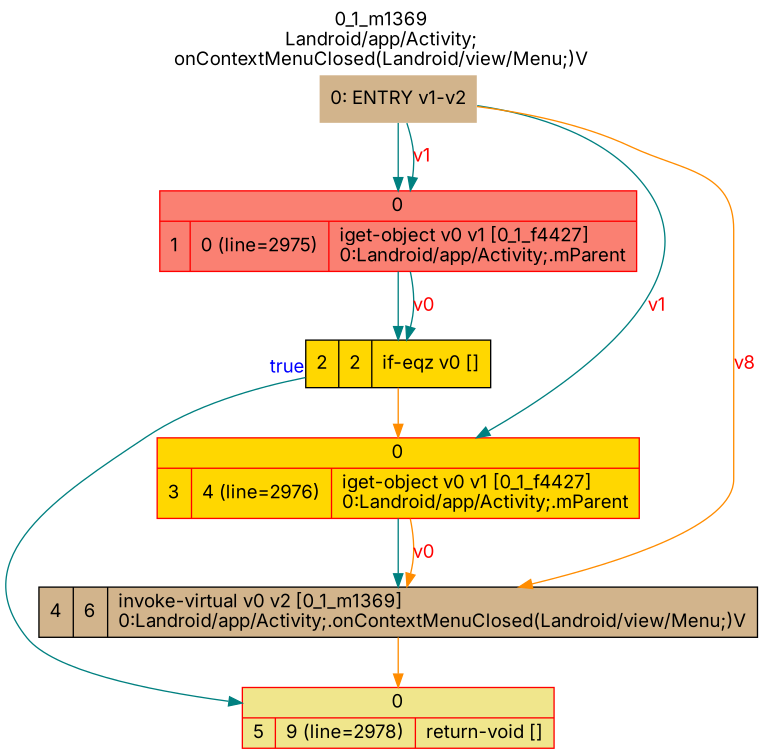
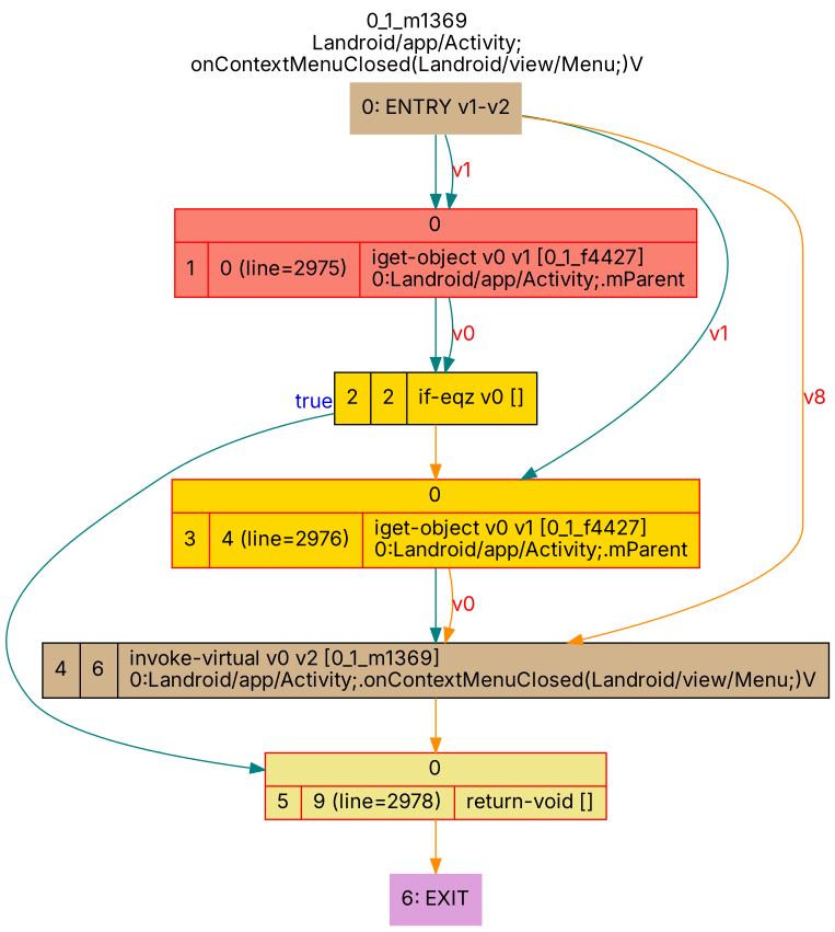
  digraph {
    fontname=Inter
    label="0_1_m1369\nLandroid/app/Activity;\nonContextMenuClosed(Landroid/view/Menu;)V"
    labelloc=t
    rankdir=UD
    node [fillcolor=tan fontname=Inter shape=record style=filled]
    edge [color=teal fontcolor=blue fontname=Inter weight=100]
    n1 [label="0: ENTRY v1-v2" shape=plaintext]
    n2 [color=red fillcolor=salmon label="{0|{1|0 (line=2975)|iget-object v0 v1 [0_1_f4427]\l0:Landroid/app/Activity;.mParent\l}}"]
    n3 [color=red fillcolor=gold label="{0|{3|4 (line=2976)|iget-object v0 v1 [0_1_f4427]\l0:Landroid/app/Activity;.mParent\l}}"]
    n4 [label="4|6|invoke-virtual v0 v2 [0_1_m1369]\l0:Landroid/app/Activity;.onContextMenuClosed(Landroid/view/Menu;)V\l"]
    n5 [fillcolor=gold label="2|2|if-eqz v0 []\l"]
    n6 [color=red fillcolor=khaki label="{0|{5|9 (line=2978)|return-void []\l}}"]
+   n7 [fillcolor=plum label="6: EXIT" shape=plaintext]
    n1 -> n2
    n1 -> n2 [fontcolor=red label=v1 weight=""]
    n1 -> n3 [fontcolor=red label=v1 weight=""]
    n1 -> n4 [color=darkorange fontcolor=red label=v8 weight=""]
    n2 -> n5
    n2 -> n5 [fontcolor=red label=v0 weight=""]
    n3 -> n4
    n3 -> n4 [color=darkorange fontcolor=red label=v0 weight=""]
    n4 -> n6 [color=darkorange]
    n5 -> n3 [color=darkorange]
    n5 -> n6 [taillabel=true weight=10]
+   n6 -> n7 [color=darkorange]
  }
